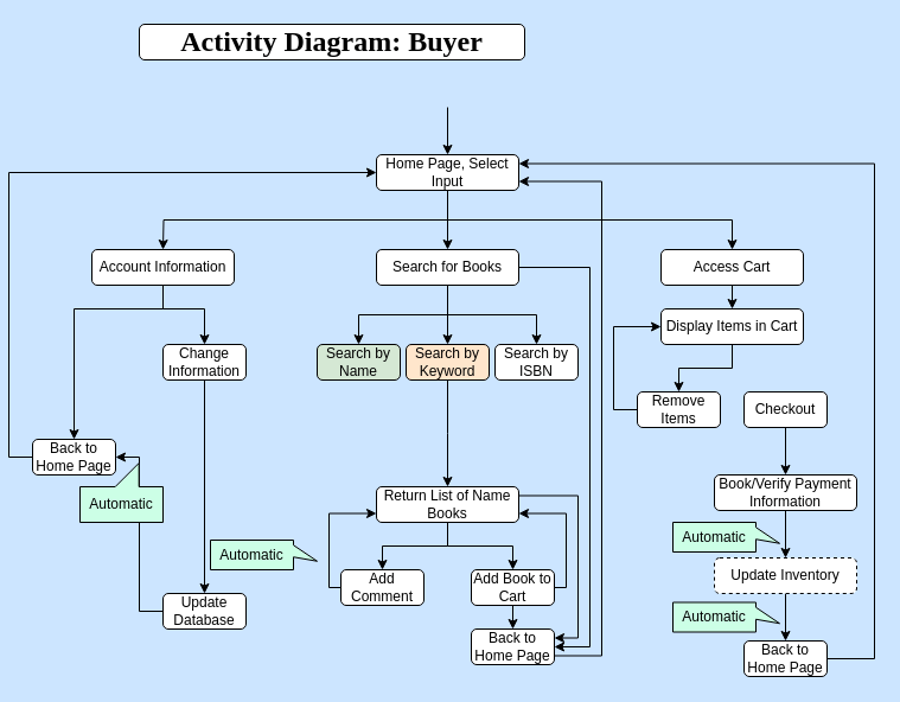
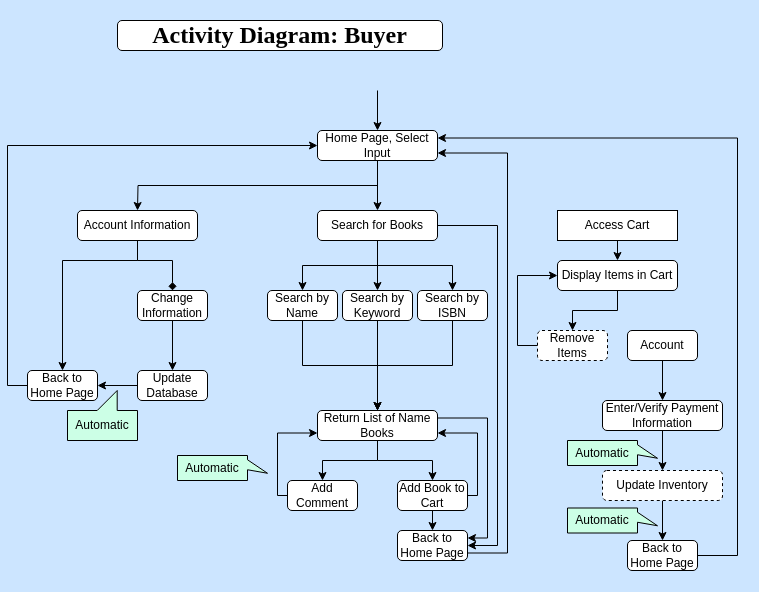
  <mxCell id="0" />
  <mxCell id="1" parent="0" />
  <mxCell id="2" value="&lt;h1&gt;Activity Diagram: Buyer&lt;/h1&gt;" style="rounded=1;whiteSpace=wrap;html=1;fontFamily=Times New Roman;" vertex="1" parent="1"><mxGeometry x="110" y="20" width="325" height="30" as="geometry" /></mxCell>
  <mxCell id="3" style="edgeStyle=orthogonalEdgeStyle;rounded=0;orthogonalLoop=1;jettySize=auto;html=1;exitX=0.5;exitY=1;exitDx=0;exitDy=0;entryX=0.5;entryY=0;entryDx=0;entryDy=0;" edge="1" parent="1" source="4" target="8"><mxGeometry relative="1" as="geometry" /></mxCell>
- <mxCell id="4" value="Access Cart" style="rounded=1;whiteSpace=wrap;html=1;" vertex="1" parent="1"><mxGeometry x="550" y="210" width="120" height="30" as="geometry" /></mxCell>
+ <mxCell id="4" value="Access Cart" style="whiteSpace=wrap;html=1;rounded=0;" vertex="1" parent="1"><mxGeometry x="550" y="210" width="120" height="30" as="geometry" /></mxCell>
  <mxCell id="5" style="edgeStyle=orthogonalEdgeStyle;rounded=0;orthogonalLoop=1;jettySize=auto;html=1;exitX=0;exitY=0.5;exitDx=0;exitDy=0;entryX=1;entryY=0.5;entryDx=0;entryDy=0;" edge="1" parent="1" source="6" target="20"><mxGeometry relative="1" as="geometry" /></mxCell>
- <mxCell id="6" value="Update Database" style="rounded=1;whiteSpace=wrap;html=1;" vertex="1" parent="1"><mxGeometry x="130" y="500" width="70" height="30" as="geometry" /></mxCell>
+ <mxCell id="6" value="Update Database" style="rounded=1;whiteSpace=wrap;html=1;" vertex="1" parent="1"><mxGeometry x="130" y="370" width="70" height="30" as="geometry" /></mxCell>
  <mxCell id="7" style="edgeStyle=orthogonalEdgeStyle;rounded=0;orthogonalLoop=1;jettySize=auto;html=1;exitX=0.5;exitY=1;exitDx=0;exitDy=0;entryX=0.5;entryY=0;entryDx=0;entryDy=0;" edge="1" parent="1" source="8" target="45"><mxGeometry relative="1" as="geometry" /></mxCell>
  <mxCell id="8" value="Display Items in Cart" style="rounded=1;whiteSpace=wrap;html=1;" vertex="1" parent="1"><mxGeometry x="550" y="260" width="120" height="30" as="geometry" /></mxCell>
  <mxCell id="9" style="edgeStyle=orthogonalEdgeStyle;rounded=0;orthogonalLoop=1;jettySize=auto;html=1;exitX=0.5;exitY=1;exitDx=0;exitDy=0;" edge="1" parent="1" source="13"><mxGeometry relative="1" as="geometry"><mxPoint x="130" y="210" as="targetPoint" /></mxGeometry></mxCell>
- <mxCell id="10" style="edgeStyle=orthogonalEdgeStyle;rounded=0;orthogonalLoop=1;jettySize=auto;html=1;exitX=0.5;exitY=1;exitDx=0;exitDy=0;entryX=0.5;entryY=0;entryDx=0;entryDy=0;" edge="1" parent="1" source="13" target="4"><mxGeometry relative="1" as="geometry" /></mxCell>
  <mxCell id="11" style="edgeStyle=orthogonalEdgeStyle;rounded=0;orthogonalLoop=1;jettySize=auto;html=1;exitX=0.5;exitY=1;exitDx=0;exitDy=0;entryX=0.5;entryY=0;entryDx=0;entryDy=0;" edge="1" parent="1" source="13" target="29"><mxGeometry relative="1" as="geometry" /></mxCell>
  <mxCell id="12" style="edgeStyle=orthogonalEdgeStyle;rounded=0;orthogonalLoop=1;jettySize=auto;html=1;exitX=0.5;exitY=0;exitDx=0;exitDy=0;" edge="1" parent="1" source="13"><mxGeometry relative="1" as="geometry"><mxPoint x="370" y="130" as="targetPoint" /></mxGeometry></mxCell>
  <mxCell id="13" value="Home Page, Select Input" style="rounded=1;whiteSpace=wrap;html=1;" vertex="1" parent="1"><mxGeometry x="310" y="130" width="120" height="30" as="geometry" /></mxCell>
  <mxCell id="14" style="edgeStyle=orthogonalEdgeStyle;rounded=0;orthogonalLoop=1;jettySize=auto;html=1;exitX=0.5;exitY=1;exitDx=0;exitDy=0;entryX=0.5;entryY=0;entryDx=0;entryDy=0;" edge="1" parent="1" source="15" target="6"><mxGeometry relative="1" as="geometry" /></mxCell>
  <mxCell id="15" value="Change Information" style="rounded=1;whiteSpace=wrap;html=1;" vertex="1" parent="1"><mxGeometry x="130" y="290" width="70" height="30" as="geometry" /></mxCell>
  <mxCell id="16" style="edgeStyle=orthogonalEdgeStyle;rounded=0;orthogonalLoop=1;jettySize=auto;html=1;exitX=0.5;exitY=1;exitDx=0;exitDy=0;entryX=0.5;entryY=0;entryDx=0;entryDy=0;" edge="1" parent="1" source="18" target="20"><mxGeometry relative="1" as="geometry"><Array as="points"><mxPoint x="130" y="260" /><mxPoint x="55" y="260" /></Array></mxGeometry></mxCell>
- <mxCell id="17" style="edgeStyle=orthogonalEdgeStyle;rounded=0;orthogonalLoop=1;jettySize=auto;html=1;exitX=0.5;exitY=1;exitDx=0;exitDy=0;entryX=0.5;entryY=0;entryDx=0;entryDy=0;" edge="1" parent="1" source="18" target="15"><mxGeometry relative="1" as="geometry"><Array as="points"><mxPoint x="130" y="260" /><mxPoint x="165" y="260" /></Array></mxGeometry></mxCell>
+ <mxCell id="17" style="edgeStyle=orthogonalEdgeStyle;rounded=0;orthogonalLoop=1;jettySize=auto;html=1;exitX=0.5;exitY=1;exitDx=0;exitDy=0;entryX=0.5;entryY=0;entryDx=0;entryDy=0;endArrow=diamond;" edge="1" parent="1" source="18" target="15"><mxGeometry relative="1" as="geometry"><Array as="points"><mxPoint x="130" y="260" /><mxPoint x="165" y="260" /></Array></mxGeometry></mxCell>
  <mxCell id="18" value="Account Information" style="rounded=1;whiteSpace=wrap;html=1;" vertex="1" parent="1"><mxGeometry x="70" y="210" width="120" height="30" as="geometry" /></mxCell>
  <mxCell id="19" style="edgeStyle=orthogonalEdgeStyle;rounded=0;orthogonalLoop=1;jettySize=auto;html=1;exitX=0;exitY=0.5;exitDx=0;exitDy=0;entryX=0;entryY=0.5;entryDx=0;entryDy=0;" edge="1" parent="1" source="20" target="13"><mxGeometry relative="1" as="geometry" /></mxCell>
  <mxCell id="20" value="Back to Home Page" style="rounded=1;whiteSpace=wrap;html=1;" vertex="1" parent="1"><mxGeometry x="20" y="370" width="70" height="30" as="geometry" /></mxCell>
- <mxCell id="22" value="Search by Name" style="rounded=1;whiteSpace=wrap;html=1;fillColor=#d5e8d4;" vertex="1" parent="1"><mxGeometry x="260" y="290" width="70" height="30" as="geometry" /></mxCell>
+ <mxCell id="21" style="edgeStyle=orthogonalEdgeStyle;rounded=0;orthogonalLoop=1;jettySize=auto;html=1;exitX=0.5;exitY=1;exitDx=0;exitDy=0;entryX=0.5;entryY=0;entryDx=0;entryDy=0;" edge="1" parent="1" source="22" target="42"><mxGeometry relative="1" as="geometry" /></mxCell>
+ <mxCell id="22" value="Search by Name" style="rounded=1;whiteSpace=wrap;html=1;" vertex="1" parent="1"><mxGeometry x="260" y="290" width="70" height="30" as="geometry" /></mxCell>
  <mxCell id="23" style="edgeStyle=orthogonalEdgeStyle;rounded=0;orthogonalLoop=1;jettySize=auto;html=1;exitX=1;exitY=0.75;exitDx=0;exitDy=0;entryX=1;entryY=0.75;entryDx=0;entryDy=0;" edge="1" parent="1" source="24" target="13"><mxGeometry relative="1" as="geometry"><Array as="points"><mxPoint x="500" y="553" /><mxPoint x="500" y="153" /></Array></mxGeometry></mxCell>
  <mxCell id="24" value="Back to Home Page" style="rounded=1;whiteSpace=wrap;html=1;" vertex="1" parent="1"><mxGeometry x="390" y="530" width="70" height="30" as="geometry" /></mxCell>
  <mxCell id="25" style="edgeStyle=orthogonalEdgeStyle;rounded=0;orthogonalLoop=1;jettySize=auto;html=1;exitX=0.5;exitY=1;exitDx=0;exitDy=0;entryX=0.5;entryY=0;entryDx=0;entryDy=0;" edge="1" parent="1" source="29" target="22"><mxGeometry relative="1" as="geometry" /></mxCell>
  <mxCell id="26" style="edgeStyle=orthogonalEdgeStyle;rounded=0;orthogonalLoop=1;jettySize=auto;html=1;exitX=1;exitY=0.5;exitDx=0;exitDy=0;entryX=1;entryY=0.5;entryDx=0;entryDy=0;" edge="1" parent="1" source="29" target="24"><mxGeometry relative="1" as="geometry"><Array as="points"><mxPoint x="490" y="225" /><mxPoint x="490" y="545" /></Array></mxGeometry></mxCell>
  <mxCell id="27" style="edgeStyle=orthogonalEdgeStyle;rounded=0;orthogonalLoop=1;jettySize=auto;html=1;exitX=0.5;exitY=1;exitDx=0;exitDy=0;entryX=0.5;entryY=0;entryDx=0;entryDy=0;" edge="1" parent="1" source="29" target="31"><mxGeometry relative="1" as="geometry" /></mxCell>
  <mxCell id="28" style="edgeStyle=orthogonalEdgeStyle;rounded=0;orthogonalLoop=1;jettySize=auto;html=1;exitX=0.5;exitY=1;exitDx=0;exitDy=0;entryX=0.5;entryY=0;entryDx=0;entryDy=0;" edge="1" parent="1" source="29" target="33"><mxGeometry relative="1" as="geometry" /></mxCell>
  <mxCell id="29" value="Search for Books" style="rounded=1;whiteSpace=wrap;html=1;" vertex="1" parent="1"><mxGeometry x="310" y="210" width="120" height="30" as="geometry" /></mxCell>
  <mxCell id="30" style="edgeStyle=orthogonalEdgeStyle;rounded=0;orthogonalLoop=1;jettySize=auto;html=1;exitX=0.5;exitY=1;exitDx=0;exitDy=0;" edge="1" parent="1" source="31"><mxGeometry relative="1" as="geometry"><mxPoint x="370" y="410" as="targetPoint" /></mxGeometry></mxCell>
- <mxCell id="31" value="Search by Keyword" style="rounded=1;whiteSpace=wrap;html=1;fillColor=#ffe6cc;" vertex="1" parent="1"><mxGeometry x="335" y="290" width="70" height="30" as="geometry" /></mxCell>
+ <mxCell id="31" value="Search by Keyword" style="rounded=1;whiteSpace=wrap;html=1;" vertex="1" parent="1"><mxGeometry x="335" y="290" width="70" height="30" as="geometry" /></mxCell>
+ <mxCell id="32" style="edgeStyle=orthogonalEdgeStyle;rounded=0;orthogonalLoop=1;jettySize=auto;html=1;exitX=0.5;exitY=1;exitDx=0;exitDy=0;entryX=0.5;entryY=0;entryDx=0;entryDy=0;" edge="1" parent="1" source="33" target="42"><mxGeometry relative="1" as="geometry" /></mxCell>
  <mxCell id="33" value="Search by ISBN" style="rounded=1;whiteSpace=wrap;html=1;" vertex="1" parent="1"><mxGeometry x="410" y="290" width="70" height="30" as="geometry" /></mxCell>
  <mxCell id="34" style="edgeStyle=orthogonalEdgeStyle;rounded=0;orthogonalLoop=1;jettySize=auto;html=1;exitX=0;exitY=0.5;exitDx=0;exitDy=0;entryX=0;entryY=0.75;entryDx=0;entryDy=0;" edge="1" parent="1" source="35" target="42"><mxGeometry relative="1" as="geometry"><Array as="points"><mxPoint x="270" y="495" /><mxPoint x="270" y="433" /></Array></mxGeometry></mxCell>
  <mxCell id="35" value="Add Comment" style="rounded=1;whiteSpace=wrap;html=1;" vertex="1" parent="1"><mxGeometry x="280" y="480" width="70" height="30" as="geometry" /></mxCell>
  <mxCell id="36" style="edgeStyle=orthogonalEdgeStyle;rounded=0;orthogonalLoop=1;jettySize=auto;html=1;exitX=0.5;exitY=1;exitDx=0;exitDy=0;entryX=0.5;entryY=0;entryDx=0;entryDy=0;" edge="1" parent="1" source="38" target="24"><mxGeometry relative="1" as="geometry" /></mxCell>
  <mxCell id="37" style="edgeStyle=orthogonalEdgeStyle;rounded=0;orthogonalLoop=1;jettySize=auto;html=1;exitX=1;exitY=0.5;exitDx=0;exitDy=0;entryX=1;entryY=0.75;entryDx=0;entryDy=0;" edge="1" parent="1" source="38" target="42"><mxGeometry relative="1" as="geometry"><Array as="points"><mxPoint x="470" y="495" /><mxPoint x="470" y="433" /></Array></mxGeometry></mxCell>
  <mxCell id="38" value="Add Book to Cart" style="rounded=1;whiteSpace=wrap;html=1;" vertex="1" parent="1"><mxGeometry x="390" y="480" width="70" height="30" as="geometry" /></mxCell>
  <mxCell id="39" style="edgeStyle=orthogonalEdgeStyle;rounded=0;orthogonalLoop=1;jettySize=auto;html=1;exitX=0.5;exitY=1;exitDx=0;exitDy=0;entryX=0.5;entryY=0;entryDx=0;entryDy=0;" edge="1" parent="1" source="42" target="35"><mxGeometry relative="1" as="geometry" /></mxCell>
  <mxCell id="40" style="edgeStyle=orthogonalEdgeStyle;rounded=0;orthogonalLoop=1;jettySize=auto;html=1;exitX=0.5;exitY=1;exitDx=0;exitDy=0;entryX=0.5;entryY=0;entryDx=0;entryDy=0;" edge="1" parent="1" source="42" target="38"><mxGeometry relative="1" as="geometry" /></mxCell>
  <mxCell id="41" style="edgeStyle=orthogonalEdgeStyle;rounded=0;orthogonalLoop=1;jettySize=auto;html=1;exitX=1;exitY=0.25;exitDx=0;exitDy=0;entryX=1;entryY=0.25;entryDx=0;entryDy=0;" edge="1" parent="1" source="42" target="24"><mxGeometry relative="1" as="geometry" /></mxCell>
  <mxCell id="42" value="Return List of Name Books" style="rounded=1;whiteSpace=wrap;html=1;" vertex="1" parent="1"><mxGeometry x="310" y="410" width="120" height="30" as="geometry" /></mxCell>
  <mxCell id="43" value="" style="endArrow=classic;html=1;rounded=0;entryX=0.5;entryY=0;entryDx=0;entryDy=0;" edge="1" parent="1" target="13"><mxGeometry width="50" height="50" relative="1" as="geometry"><mxPoint x="370" y="90" as="sourcePoint" /><mxPoint x="440" y="160" as="targetPoint" /></mxGeometry></mxCell>
  <mxCell id="44" style="edgeStyle=orthogonalEdgeStyle;rounded=0;orthogonalLoop=1;jettySize=auto;html=1;exitX=0;exitY=0.5;exitDx=0;exitDy=0;entryX=0;entryY=0.5;entryDx=0;entryDy=0;" edge="1" parent="1" source="45" target="8"><mxGeometry relative="1" as="geometry" /></mxCell>
- <mxCell id="45" value="Remove Items" style="rounded=1;whiteSpace=wrap;html=1;" vertex="1" parent="1"><mxGeometry x="530" y="330" width="70" height="30" as="geometry" /></mxCell>
+ <mxCell id="45" value="Remove Items" style="rounded=1;whiteSpace=wrap;html=1;dashed=1;" vertex="1" parent="1"><mxGeometry x="530" y="330" width="70" height="30" as="geometry" /></mxCell>
  <mxCell id="46" style="edgeStyle=orthogonalEdgeStyle;rounded=0;orthogonalLoop=1;jettySize=auto;html=1;exitX=0.5;exitY=1;exitDx=0;exitDy=0;entryX=0.5;entryY=0;entryDx=0;entryDy=0;" edge="1" parent="1" source="47" target="49"><mxGeometry relative="1" as="geometry" /></mxCell>
- <mxCell id="47" value="Checkout" style="rounded=1;whiteSpace=wrap;html=1;" vertex="1" parent="1"><mxGeometry x="620" y="330" width="70" height="30" as="geometry" /></mxCell>
+ <mxCell id="47" value="Account" style="rounded=1;whiteSpace=wrap;html=1;" vertex="1" parent="1"><mxGeometry x="620" y="330" width="70" height="30" as="geometry" /></mxCell>
  <mxCell id="48" style="edgeStyle=orthogonalEdgeStyle;rounded=0;orthogonalLoop=1;jettySize=auto;html=1;exitX=0.5;exitY=1;exitDx=0;exitDy=0;entryX=0.5;entryY=0;entryDx=0;entryDy=0;" edge="1" parent="1" source="49" target="51"><mxGeometry relative="1" as="geometry" /></mxCell>
- <mxCell id="49" value="Book/Verify Payment Information" style="rounded=1;whiteSpace=wrap;html=1;" vertex="1" parent="1"><mxGeometry x="595" y="400" width="120" height="30" as="geometry" /></mxCell>
+ <mxCell id="49" value="Enter/Verify Payment Information" style="rounded=1;whiteSpace=wrap;html=1;" vertex="1" parent="1"><mxGeometry x="595" y="400" width="120" height="30" as="geometry" /></mxCell>
  <mxCell id="50" style="edgeStyle=orthogonalEdgeStyle;rounded=0;orthogonalLoop=1;jettySize=auto;html=1;exitX=0.5;exitY=1;exitDx=0;exitDy=0;entryX=0.5;entryY=0;entryDx=0;entryDy=0;" edge="1" parent="1" source="51" target="55"><mxGeometry relative="1" as="geometry" /></mxCell>
  <mxCell id="51" value="Update Inventory" style="rounded=1;whiteSpace=wrap;html=1;dashed=1;" vertex="1" parent="1"><mxGeometry x="595" y="470" width="120" height="30" as="geometry" /></mxCell>
  <mxCell id="52" value="Automatic" style="shape=callout;whiteSpace=wrap;html=1;perimeter=calloutPerimeter;direction=west;position2=0.29;size=20;position=0.29;fillColor=#CCFFE6;" vertex="1" parent="1"><mxGeometry x="60" y="390" width="70" height="50" as="geometry" /></mxCell>
  <mxCell id="53" value="Automatic" style="shape=callout;whiteSpace=wrap;html=1;perimeter=calloutPerimeter;direction=north;position2=0.29;size=20;position=0.43;fillColor=#CCFFE6;base=10;" vertex="1" parent="1"><mxGeometry x="560" y="507.5" width="90" height="25" as="geometry" /></mxCell>
  <mxCell id="54" style="edgeStyle=orthogonalEdgeStyle;rounded=0;orthogonalLoop=1;jettySize=auto;html=1;exitX=1;exitY=0.5;exitDx=0;exitDy=0;entryX=1;entryY=0.25;entryDx=0;entryDy=0;" edge="1" parent="1" source="55" target="13"><mxGeometry relative="1" as="geometry"><Array as="points"><mxPoint x="730" y="555" /><mxPoint x="730" y="138" /></Array></mxGeometry></mxCell>
  <mxCell id="55" value="Back to Home Page" style="rounded=1;whiteSpace=wrap;html=1;" vertex="1" parent="1"><mxGeometry x="620" y="540" width="70" height="30" as="geometry" /></mxCell>
  <mxCell id="56" value="Automatic" style="shape=callout;whiteSpace=wrap;html=1;perimeter=calloutPerimeter;direction=north;position2=0.29;size=20;position=0.43;fillColor=#CCFFE6;base=10;" vertex="1" parent="1"><mxGeometry x="170" y="455" width="90" height="25" as="geometry" /></mxCell>
  <mxCell id="57" value="Automatic" style="shape=callout;whiteSpace=wrap;html=1;perimeter=calloutPerimeter;direction=north;position2=0.29;size=20;position=0.43;fillColor=#CCFFE6;base=10;" vertex="1" parent="1"><mxGeometry x="560" y="440" width="90" height="25" as="geometry" /></mxCell>
